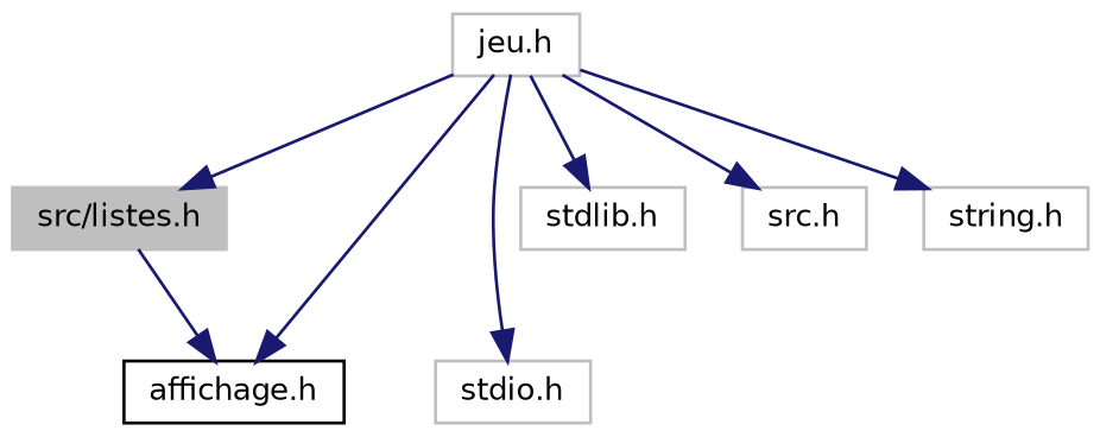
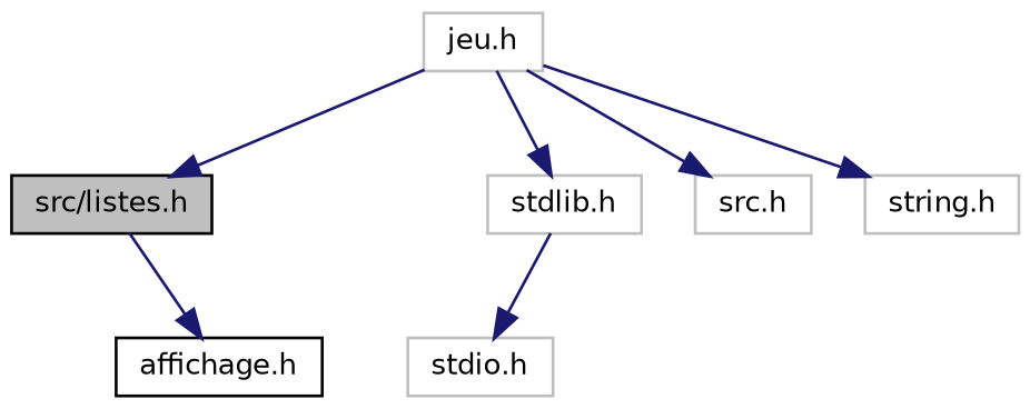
  digraph {
    node [color=grey75 fillcolor=white fontname=Helvetica fontsize=10 shape=record style=filled]
    edge [color=midnightblue fontname=Helvetica fontsize=10 labelfontname=Helvetica labelfontsize=10 style=solid]
-   n1 [fillcolor=grey75 fontcolor=black height=0.2 label="src/listes.h" width=0.4]
+   n1 [color=black fillcolor=grey75 fontcolor=black height=0.2 label="src/listes.h" width=0.4]
    n2 [color=black height=0.2 label="affichage.h" width=0.4]
    n3 [height=0.2 label="jeu.h" width=0.4]
    n4 [height=0.2 label="stdio.h" width=0.4]
    n5 [height=0.2 label="stdlib.h" width=0.4]
    n6 [height=0.2 label="src.h" width=0.4]
    n7 [height=0.2 label="string.h" width=0.4]
    n1 -> n2
    n3 -> n1
-   n3 -> n2
-   n3 -> n4
+   n5 -> n4
    n3 -> n5
    n3 -> n6
    n3 -> n7
  }
